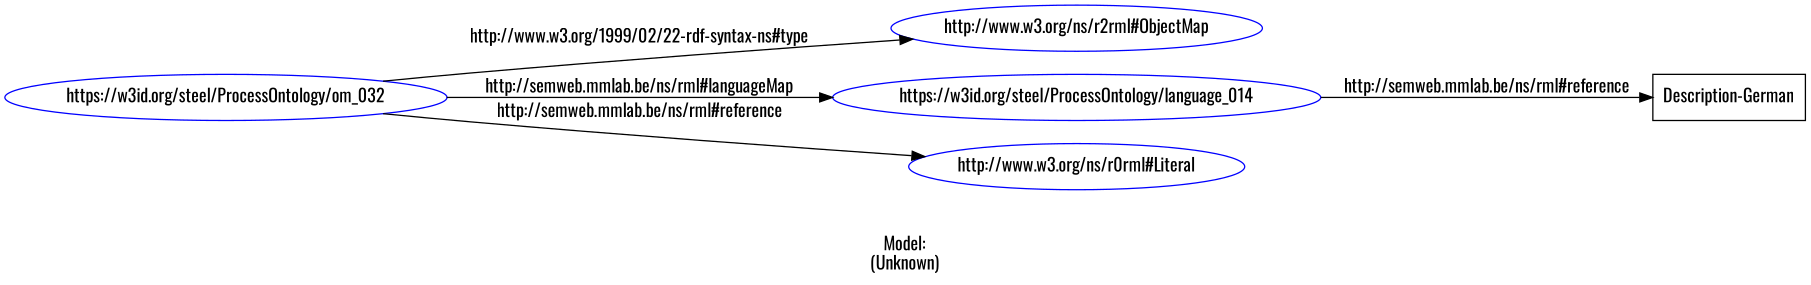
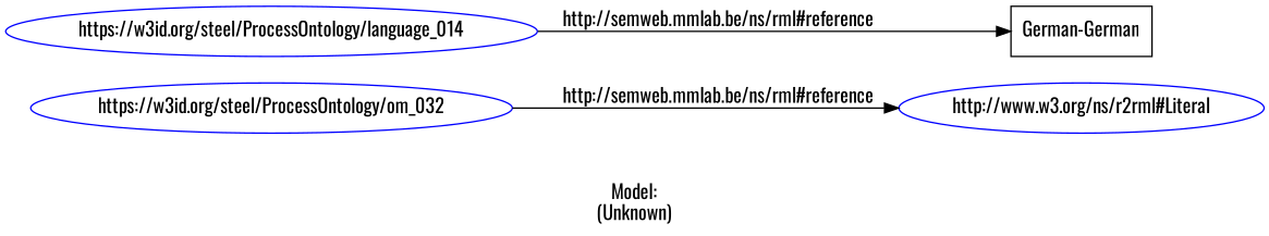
  digraph {
    fontname=Oswald
    label="\n\nModel:\n(Unknown)"
    rankdir=LR
    node [color=blue fontname=Oswald shape=ellipse]
    edge [fontname=Oswald]
    n1 [label="https://w3id.org/steel/ProcessOntology/om_032"]
-   n2 [label="http://www.w3.org/ns/r2rml#ObjectMap"]
    n3 [label="https://w3id.org/steel/ProcessOntology/language_014"]
-   n4 [label="http://www.w3.org/ns/r0rml#Literal"]
-   n5 [label="Description-German" shape=record color=""]
-   n1 -> n2 [label="http://www.w3.org/1999/02/22-rdf-syntax-ns#type"]
-   n1 -> n3 [label="http://semweb.mmlab.be/ns/rml#languageMap"]
+   n4 [label="http://www.w3.org/ns/r2rml#Literal"]
+   n5 [label="German-German" shape=record color=""]
    n1 -> n4 [label="http://semweb.mmlab.be/ns/rml#reference"]
    n3 -> n5 [label="http://semweb.mmlab.be/ns/rml#reference"]
  }
